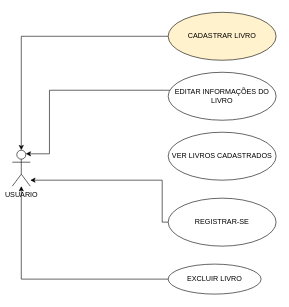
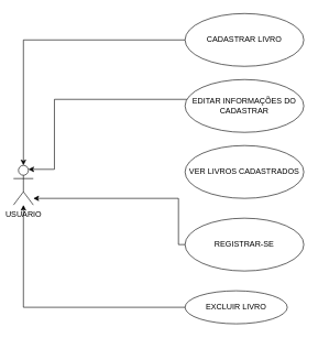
  <mxCell id="0" />
  <mxCell id="1" style="" parent="0" />
  <mxCell id="2" value="USUARIO" style="shape=umlActor;verticalLabelPosition=bottom;verticalAlign=top;html=1;outlineConnect=0;" parent="1" vertex="1"><mxGeometry x="20" y="250" width="30" height="60" as="geometry" /></mxCell>
  <mxCell id="3" style="edgeStyle=orthogonalEdgeStyle;rounded=0;orthogonalLoop=1;jettySize=auto;html=1;" parent="1" source="4" target="2" edge="1"><mxGeometry relative="1" as="geometry" /></mxCell>
- <mxCell id="4" value="CADASTRAR LIVRO" style="ellipse;whiteSpace=wrap;html=1;fillColor=#fff2cc;" parent="1" vertex="1"><mxGeometry x="280" y="20" width="180" height="80" as="geometry" /></mxCell>
- <mxCell id="5" value="EDITAR INFORMAÇÕES DO LIVRO" style="ellipse;whiteSpace=wrap;html=1;" parent="1" vertex="1"><mxGeometry x="280" y="120" width="180" height="80" as="geometry" /></mxCell>
+ <mxCell id="4" value="CADASTRAR LIVRO" style="ellipse;whiteSpace=wrap;html=1;" parent="1" vertex="1"><mxGeometry x="280" y="20" width="180" height="80" as="geometry" /></mxCell>
+ <mxCell id="5" value="EDITAR INFORMAÇÕES DO CADASTRAR" style="ellipse;whiteSpace=wrap;html=1;" parent="1" vertex="1"><mxGeometry x="280" y="120" width="180" height="80" as="geometry" /></mxCell>
  <mxCell id="6" style="edgeStyle=orthogonalEdgeStyle;rounded=0;orthogonalLoop=1;jettySize=auto;html=1;entryX=0.75;entryY=0.1;entryDx=0;entryDy=0;entryPerimeter=0;" parent="1" source="5" target="2" edge="1"><mxGeometry relative="1" as="geometry"><Array as="points"><mxPoint x="82" y="150" /></Array></mxGeometry></mxCell>
  <mxCell id="7" value="VER LIVROS CADASTRADOS" style="ellipse;whiteSpace=wrap;html=1;" parent="1" vertex="1"><mxGeometry x="280" y="220" width="180" height="80" as="geometry" /></mxCell>
  <mxCell id="8" style="edgeStyle=orthogonalEdgeStyle;rounded=0;orthogonalLoop=1;jettySize=auto;html=1;" parent="1" source="9" target="2" edge="1"><mxGeometry relative="1" as="geometry"><Array as="points"><mxPoint x="270" y="300" /></Array></mxGeometry></mxCell>
  <mxCell id="9" value="REGISTRAR-SE" style="ellipse;whiteSpace=wrap;html=1;" parent="1" vertex="1"><mxGeometry x="280" y="330" width="180" height="80" as="geometry" /></mxCell>
  <mxCell id="10" style="edgeStyle=orthogonalEdgeStyle;rounded=0;orthogonalLoop=1;jettySize=auto;html=1;" parent="1" source="11" target="2" edge="1"><mxGeometry relative="1" as="geometry" /></mxCell>
  <mxCell id="11" value="EXCLUIR LIVRO" style="ellipse;whiteSpace=wrap;html=1;" parent="1" vertex="1"><mxGeometry x="280" y="440" width="155" height="50" as="geometry" /></mxCell>
  <mxCell id="12" value="Camada sem nome" parent="0" />
